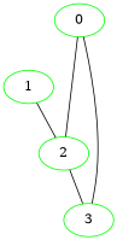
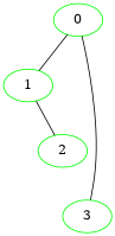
  graph {
    node [color=green]
    0
    1
    3
    2
-   0 -- 2
+   0 -- 1
    0 -- 3
    1 -- 2
-   2 -- 3
  }
